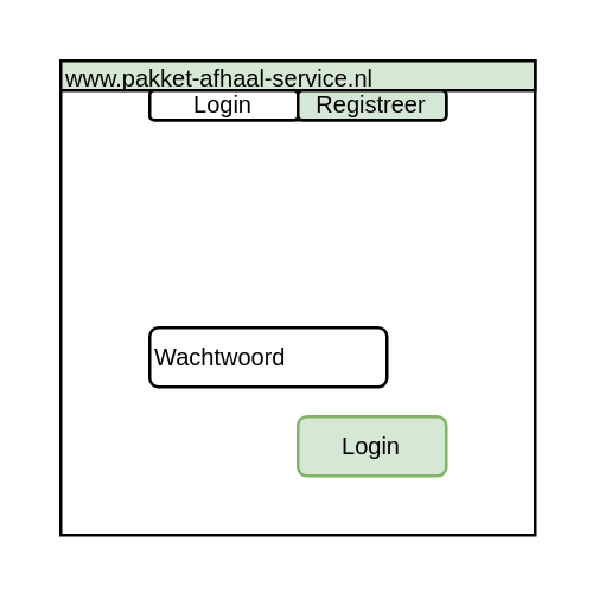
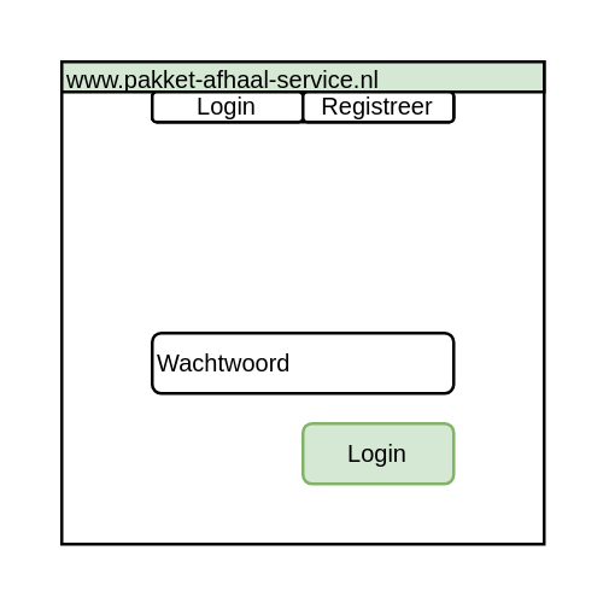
  <mxCell id="0" />
  <mxCell id="1" parent="0" />
  <mxCell id="2" value="" style="rounded=0;whiteSpace=wrap;html=1;" vertex="1" parent="1"><mxGeometry x="20" y="20" width="160" height="160" as="geometry" /></mxCell>
  <mxCell id="3" value="&lt;font style=&quot;font-size: 8px&quot;&gt;www.pakket-afhaal-service.nl&lt;/font&gt;" style="rounded=0;whiteSpace=wrap;html=1;align=left;fillColor=#d5e8d4;" vertex="1" parent="1"><mxGeometry x="20" y="20" width="160" height="10" as="geometry" /></mxCell>
- <mxCell id="4" value="Wachtwoord" style="rounded=1;whiteSpace=wrap;html=1;fontSize=8;align=left;" vertex="1" parent="1"><mxGeometry x="50" y="110" width="80" height="20" as="geometry" /></mxCell>
+ <mxCell id="4" value="Wachtwoord" style="rounded=1;whiteSpace=wrap;html=1;fontSize=8;align=left;" vertex="1" parent="1"><mxGeometry x="50" y="110" width="100" height="20" as="geometry" /></mxCell>
  <mxCell id="5" value="Login" style="rounded=1;whiteSpace=wrap;html=1;fontSize=8;fillColor=#d5e8d4;strokeColor=#82b366;" vertex="1" parent="1"><mxGeometry x="100" y="140" width="50" height="20" as="geometry" /></mxCell>
  <mxCell id="6" value="" style="rounded=1;whiteSpace=wrap;html=1;fontSize=8;" vertex="1" parent="1"><mxGeometry x="50" y="30" width="100" height="10" as="geometry" /></mxCell>
  <mxCell id="7" value="Login" style="rounded=1;whiteSpace=wrap;html=1;fontSize=8;" vertex="1" parent="1"><mxGeometry x="50" y="30" width="50" height="10" as="geometry" /></mxCell>
- <mxCell id="8" value="Registreer" style="rounded=1;whiteSpace=wrap;html=1;fontSize=8;fillColor=#d5e8d4;" vertex="1" parent="1"><mxGeometry x="100" y="30" width="50" height="10" as="geometry" /></mxCell>
+ <mxCell id="8" value="Registreer" style="rounded=1;whiteSpace=wrap;html=1;fontSize=8;" vertex="1" parent="1"><mxGeometry x="100" y="30" width="50" height="10" as="geometry" /></mxCell>
